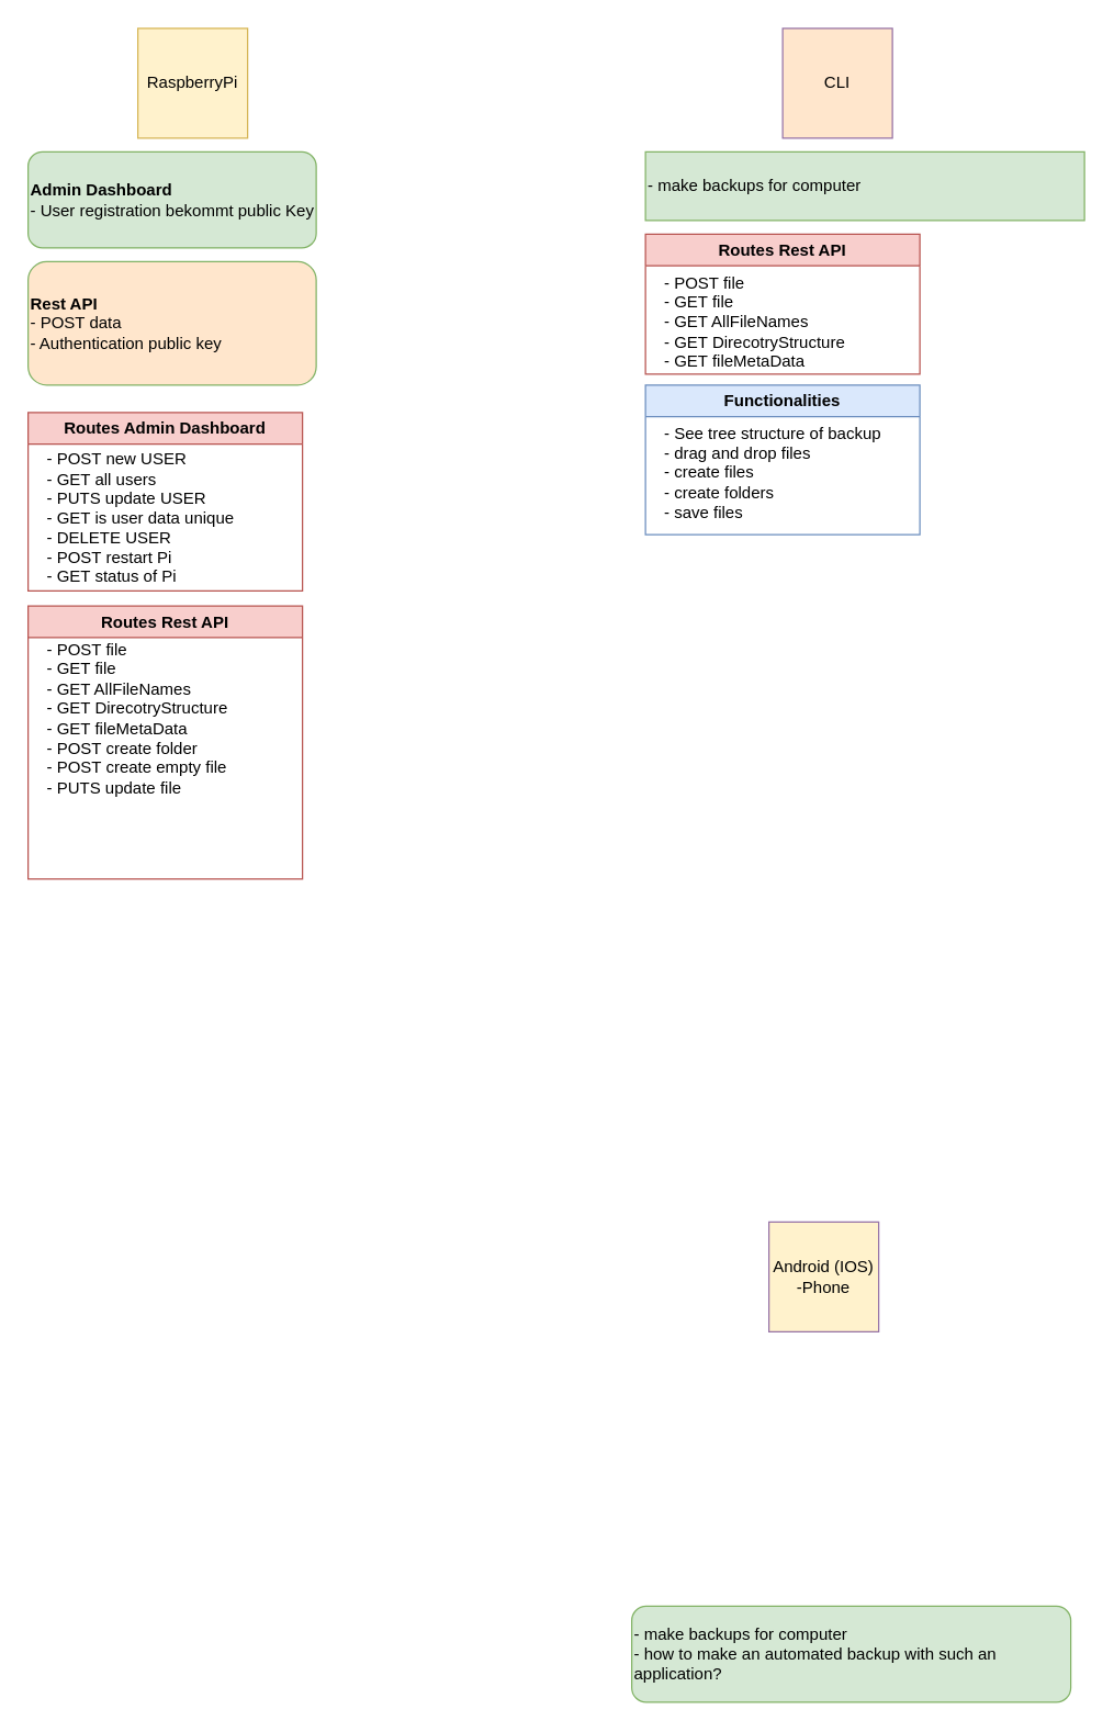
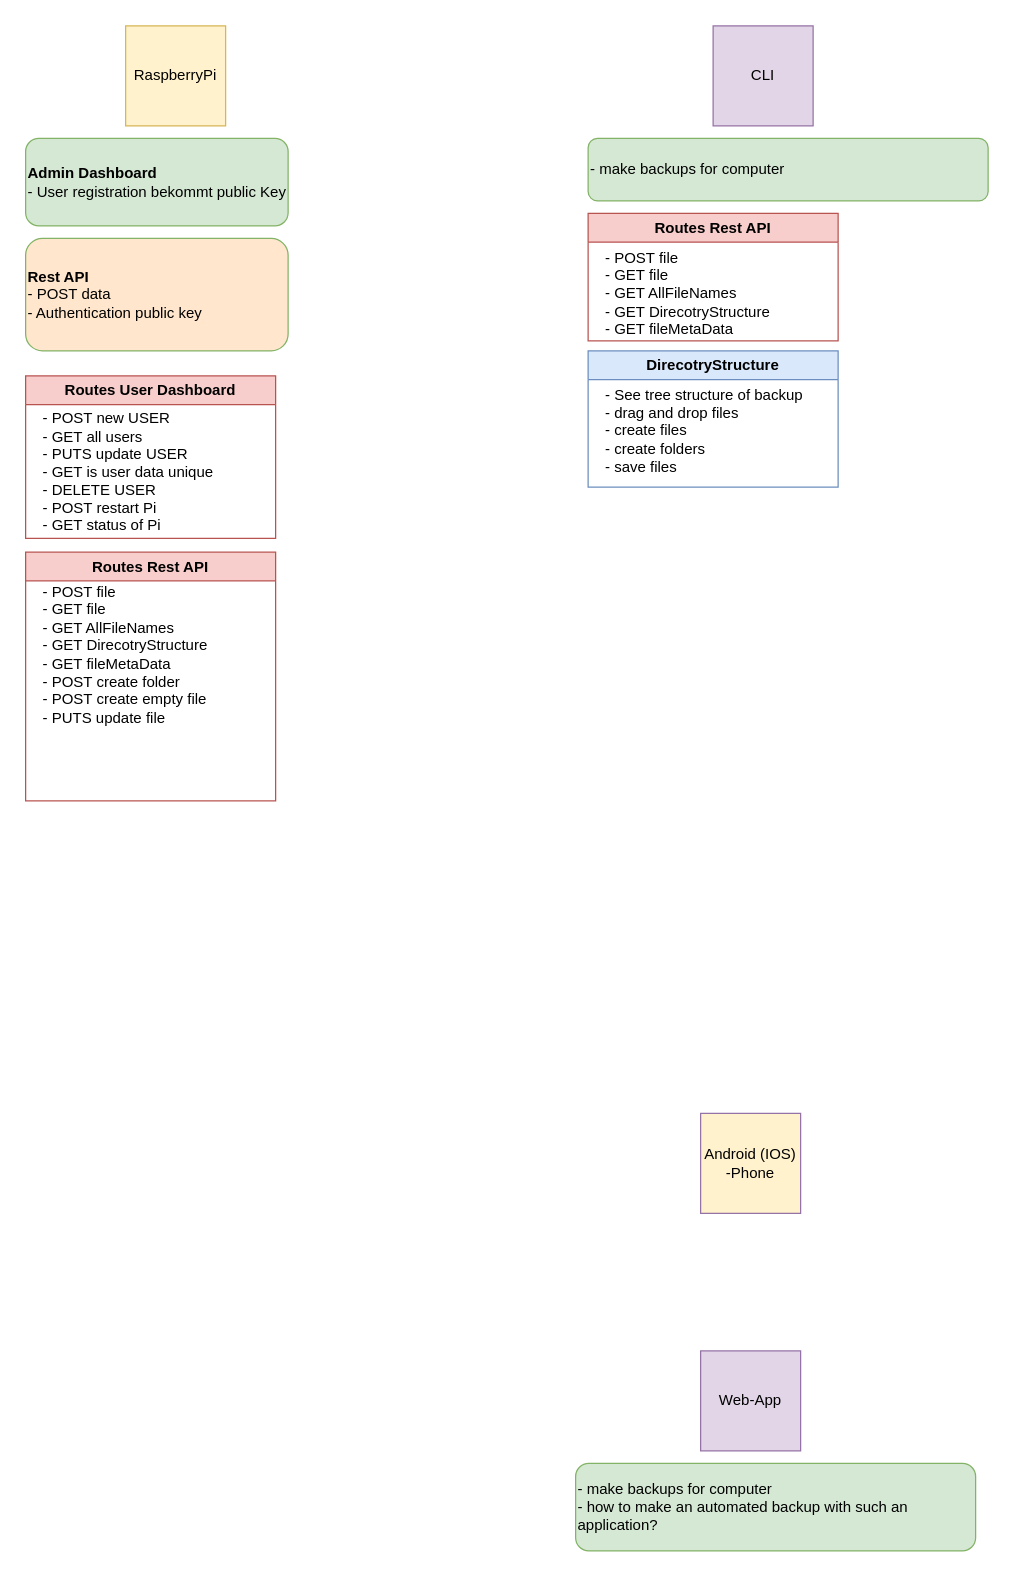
  <mxCell id="0" />
  <mxCell id="1" parent="0" />
  <mxCell id="2" value="RaspberryPi&lt;br&gt;" style="whiteSpace=wrap;html=1;aspect=fixed;fillColor=#fff2cc;strokeColor=#d6b656;" vertex="1" parent="1"><mxGeometry x="100" y="20" width="80" height="80" as="geometry" /></mxCell>
  <mxCell id="3" value="&lt;div align=&quot;left&quot;&gt;&lt;b&gt;Admin Dashboard&lt;/b&gt;&lt;br&gt;- User registration bekommt public Key&lt;/div&gt;" style="rounded=1;whiteSpace=wrap;html=1;fillColor=#d5e8d4;strokeColor=#82b366;align=left;" vertex="1" parent="1"><mxGeometry x="20" y="110" width="210" height="70" as="geometry" /></mxCell>
  <mxCell id="4" value="&lt;div align=&quot;left&quot;&gt;&lt;b&gt;Rest API&lt;/b&gt;&lt;br&gt;- POST data&lt;/div&gt;&lt;div align=&quot;left&quot;&gt;- Authentication public key&lt;br&gt;&lt;/div&gt;" style="rounded=1;whiteSpace=wrap;html=1;fillColor=#ffe6cc;strokeColor=#82b366;align=left;" vertex="1" parent="1"><mxGeometry x="20" y="190" width="210" height="90" as="geometry" /></mxCell>
  <mxCell id="5" value="Android (IOS) -Phone" style="whiteSpace=wrap;html=1;aspect=fixed;fillColor=#fff2cc;strokeColor=#9673a6;" vertex="1" parent="1"><mxGeometry x="560" y="890" width="80" height="80" as="geometry" /></mxCell>
+ <mxCell id="6" value="Web-App" style="whiteSpace=wrap;html=1;aspect=fixed;fillColor=#e1d5e7;strokeColor=#9673a6;" vertex="1" parent="1"><mxGeometry x="560" y="1080" width="80" height="80" as="geometry" /></mxCell>
  <mxCell id="7" value="- make backups for computer&lt;br&gt;- how to make an automated backup with such an application?" style="rounded=1;whiteSpace=wrap;html=1;fillColor=#d5e8d4;strokeColor=#82b366;align=left;" vertex="1" parent="1"><mxGeometry x="460" y="1170" width="320" height="70" as="geometry" /></mxCell>
- <mxCell id="8" value="CLI" style="whiteSpace=wrap;html=1;aspect=fixed;fillColor=#ffe6cc;strokeColor=#9673a6;" vertex="1" parent="1"><mxGeometry x="570" y="20" width="80" height="80" as="geometry" /></mxCell>
- <mxCell id="9" value="- make backups for computer&lt;br&gt;" style="whiteSpace=wrap;html=1;fillColor=#d5e8d4;strokeColor=#82b366;align=left;rounded=0;" vertex="1" parent="1"><mxGeometry x="470" y="110" width="320" height="50" as="geometry" /></mxCell>
- <mxCell id="10" value="Routes Admin Dashboard" style="swimlane;whiteSpace=wrap;html=1;fillColor=#f8cecc;strokeColor=#b85450;" vertex="1" parent="1"><mxGeometry x="20" y="300" width="200" height="130" as="geometry" /></mxCell>
+ <mxCell id="8" value="CLI" style="whiteSpace=wrap;html=1;aspect=fixed;fillColor=#e1d5e7;strokeColor=#9673a6;" vertex="1" parent="1"><mxGeometry x="570" y="20" width="80" height="80" as="geometry" /></mxCell>
+ <mxCell id="9" value="- make backups for computer&lt;br&gt;" style="rounded=1;whiteSpace=wrap;html=1;fillColor=#d5e8d4;strokeColor=#82b366;align=left;" vertex="1" parent="1"><mxGeometry x="470" y="110" width="320" height="50" as="geometry" /></mxCell>
+ <mxCell id="10" value="Routes User Dashboard" style="swimlane;whiteSpace=wrap;html=1;fillColor=#f8cecc;strokeColor=#b85450;" vertex="1" parent="1"><mxGeometry x="20" y="300" width="200" height="130" as="geometry" /></mxCell>
  <mxCell id="11" value="&lt;div align=&quot;left&quot;&gt;- POST new USER&lt;br&gt;- GET all users&lt;/div&gt;&lt;div align=&quot;left&quot;&gt;- PUTS update USER&lt;/div&gt;&lt;div align=&quot;left&quot;&gt;- GET is user data unique&lt;/div&gt;&lt;div align=&quot;left&quot;&gt;- DELETE USER&lt;/div&gt;&lt;div align=&quot;left&quot;&gt;- POST restart Pi&lt;/div&gt;&lt;div align=&quot;left&quot;&gt;- GET status of Pi&lt;br&gt;&lt;/div&gt;" style="text;html=1;align=left;verticalAlign=middle;resizable=0;points=[];autosize=1;strokeColor=none;fillColor=none;" vertex="1" parent="10"><mxGeometry x="12" y="22" width="160" height="110" as="geometry" /></mxCell>
  <mxCell id="12" value="Routes Rest API" style="swimlane;whiteSpace=wrap;html=1;fillColor=#f8cecc;strokeColor=#b85450;" vertex="1" parent="1"><mxGeometry x="20" y="441" width="200" height="199" as="geometry" /></mxCell>
  <mxCell id="13" value="- POST file&lt;br&gt;- GET file&lt;br&gt;- GET AllFileNames&lt;br&gt;- GET DirecotryStructure&lt;br&gt;- GET fileMetaData&lt;br&gt;- POST create folder&lt;br&gt;- POST create empty file&lt;br&gt;- PUTS update file" style="text;html=1;align=left;verticalAlign=middle;resizable=0;points=[];autosize=1;strokeColor=none;fillColor=none;" vertex="1" parent="12"><mxGeometry x="12" y="17" width="160" height="130" as="geometry" /></mxCell>
  <mxCell id="14" value="Routes Rest API" style="swimlane;whiteSpace=wrap;html=1;fillColor=#f8cecc;strokeColor=#b85450;" vertex="1" parent="1"><mxGeometry x="470" y="170" width="200" height="102" as="geometry" /></mxCell>
  <mxCell id="15" value="- POST file&lt;br&gt;- GET file&lt;br&gt;- GET AllFileNames&lt;br&gt;- GET DirecotryStructure&lt;br&gt;- GET fileMetaData" style="text;html=1;align=left;verticalAlign=middle;resizable=0;points=[];autosize=1;strokeColor=none;fillColor=none;" vertex="1" parent="14"><mxGeometry x="12" y="19" width="160" height="90" as="geometry" /></mxCell>
- <mxCell id="16" value="Functionalities" style="swimlane;whiteSpace=wrap;html=1;fillColor=#dae8fc;strokeColor=#6c8ebf;" vertex="1" parent="1"><mxGeometry x="470" y="280" width="200" height="109" as="geometry" /></mxCell>
+ <mxCell id="16" value="DirecotryStructure" style="swimlane;whiteSpace=wrap;html=1;fillColor=#dae8fc;strokeColor=#6c8ebf;" vertex="1" parent="1"><mxGeometry x="470" y="280" width="200" height="109" as="geometry" /></mxCell>
  <mxCell id="17" value="- See tree structure of backup&lt;br&gt;- drag and drop files&lt;br&gt;- create files&lt;br&gt;- create folders&lt;br&gt;- save files" style="text;html=1;align=left;verticalAlign=middle;resizable=0;points=[];autosize=1;strokeColor=none;fillColor=none;" vertex="1" parent="16"><mxGeometry x="12" y="19" width="180" height="90" as="geometry" /></mxCell>
